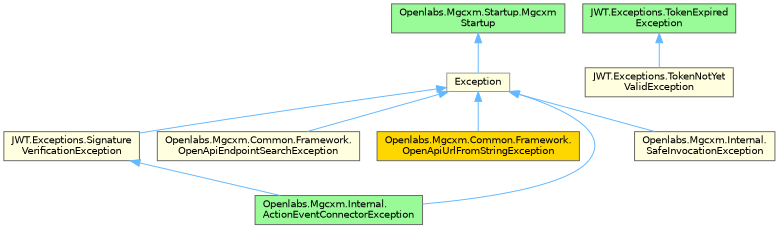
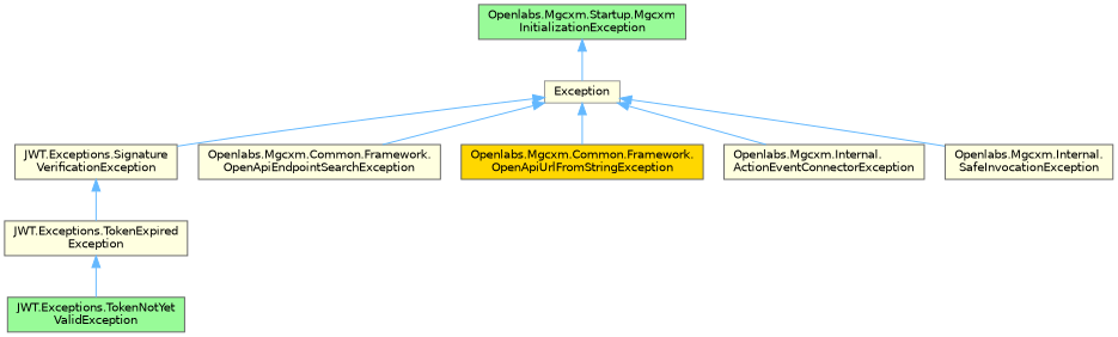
  digraph {
    rankdir=TB
    node [color=grey40 fillcolor=lightyellow fontname=Helvetica fontsize=10 shape=box style=filled]
    edge [color=steelblue1 dir=back fontname=Helvetica fontsize=10 labelfontname=Helvetica labelfontsize=10 style=solid]
    n1 [color=grey60 height=0.2 label=Exception width=0.4]
    n2 [height=0.2 label="JWT.Exceptions.Signature\lVerificationException" width=0.4]
    n3 [height=0.2 label="Openlabs.Mgcxm.Common.Framework.\lOpenApiEndpointSearchException" width=0.4]
    n4 [fillcolor=gold height=0.2 label="Openlabs.Mgcxm.Common.Framework.\lOpenApiUrlFromStringException" width=0.4]
-   n5 [fillcolor=palegreen height=0.2 label="Openlabs.Mgcxm.Internal.\lActionEventConnectorException" width=0.4]
+   n5 [height=0.2 label="Openlabs.Mgcxm.Internal.\lActionEventConnectorException" width=0.4]
    n6 [height=0.2 label="Openlabs.Mgcxm.Internal.\lSafeInvocationException" width=0.4]
-   n7 [fillcolor=palegreen height=0.2 label="JWT.Exceptions.TokenExpired\lException" width=0.4]
-   n8 [fillcolor=palegreen height=0.2 label="Openlabs.Mgcxm.Startup.Mgcxm\lStartup" width=0.4]
-   n9 [height=0.2 label="JWT.Exceptions.TokenNotYet\lValidException" width=0.4]
+   n7 [height=0.2 label="JWT.Exceptions.TokenExpired\lException" width=0.4]
+   n8 [fillcolor=palegreen height=0.2 label="Openlabs.Mgcxm.Startup.Mgcxm\lInitializationException" width=0.4]
+   n9 [fillcolor=palegreen height=0.2 label="JWT.Exceptions.TokenNotYet\lValidException" width=0.4]
    n1 -> n2
    n1 -> n3
    n1 -> n4
    n1 -> n5
    n1 -> n6
-   n2 -> n5
+   n2 -> n7
    n7 -> n9
    n8 -> n1
  }
